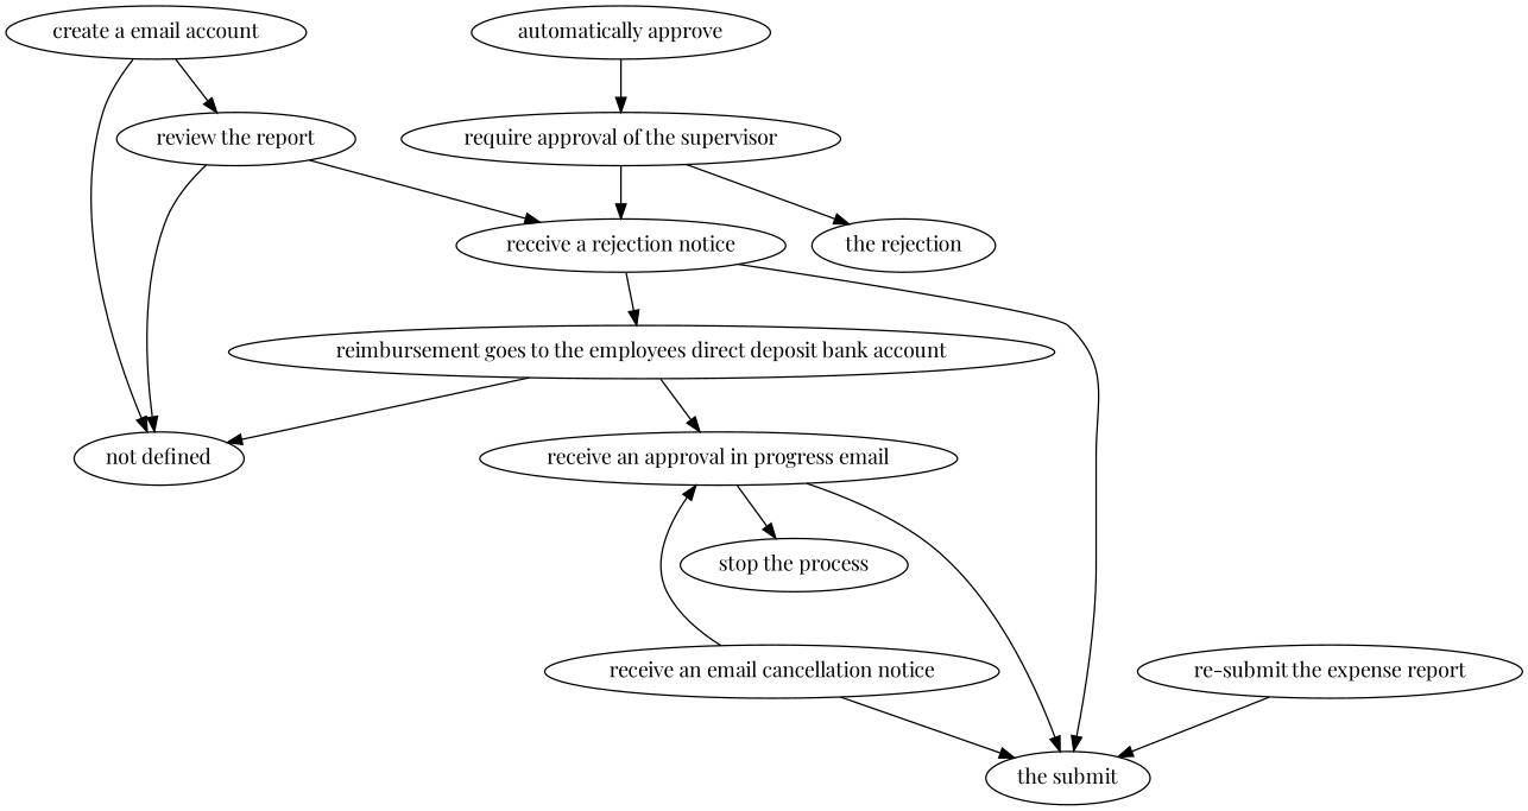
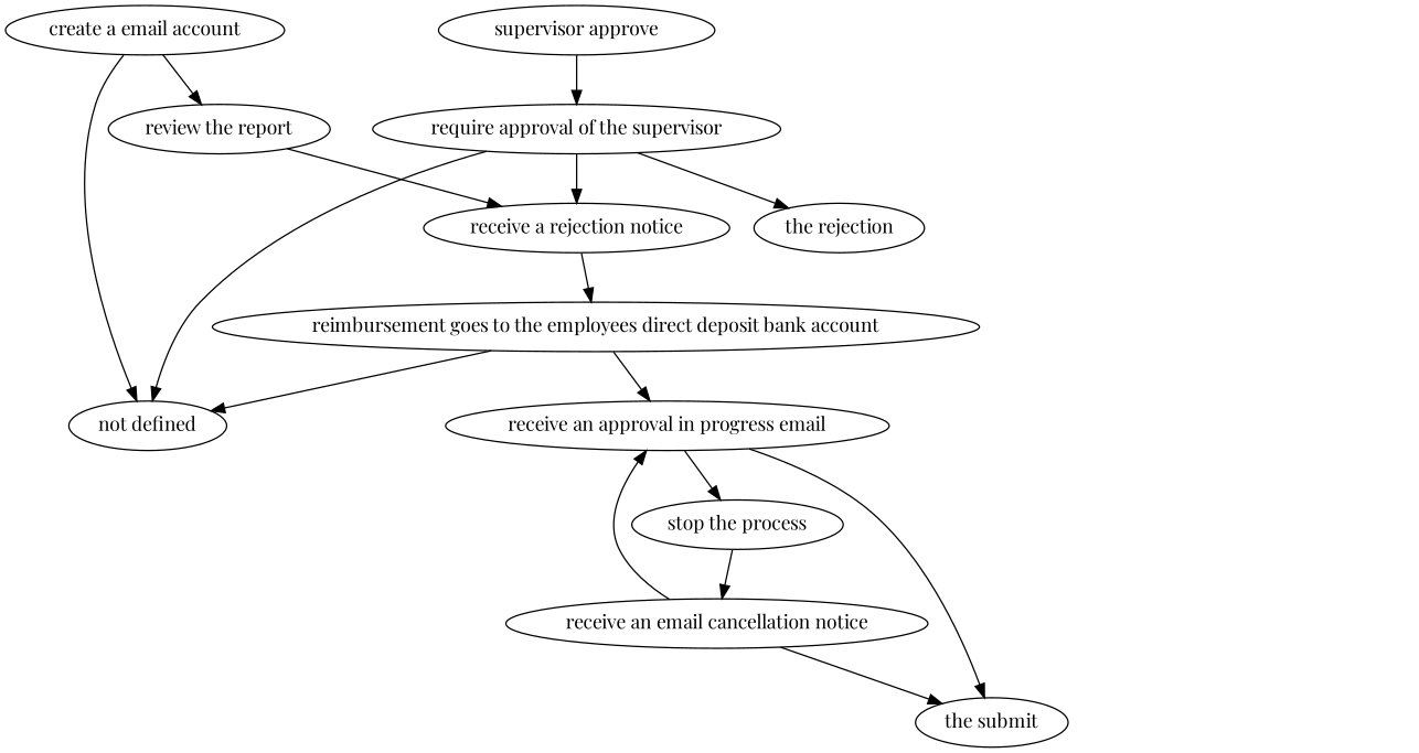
  strict digraph {
    fontname="Playfair Display"
    node [fontname="Playfair Display"]
    edge [attrs="{'type': 'flow', 'label': 'flow'}" fontname="Playfair Display"]
    n1 [attrs="{'type': 'Activity', 'label': 'create a new account'}" label="create a email account"]
    "review the report" [attrs="{'type': 'Activity', 'label': 'review the report'}"]
    "not defined" [attrs="{'type': 'Actor', 'label': 'not defined'}"]
    "receive a rejection notice" [attrs="{'type': 'Activity', 'label': 'receive a rejection notice'}"]
-   "automatically approve" [attrs="{'type': 'Activity', 'label': 'automatically approve'}"]
+   "automatically approve" [attrs="{'type': 'Activity', 'label': 'automatically approve'}" label="supervisor approve"]
    "require approval of the supervisor" [attrs="{'type': 'Activity', 'label': 'require approval of the supervisor'}"]
    n7 [attrs="{'type': 'Actor', 'label': 'the supervisor'}" label="the rejection"]
    "reimbursement goes to the employees direct deposit bank account" [attrs="{'type': 'Activity', 'label': 'reimbursement goes to the employees direct deposit bank account'}"]
    n9 [attrs="{'type': 'Actor', 'label': 'the employee'}" label="the submit"]
    "receive an approval in progress email" [attrs="{'type': 'Activity', 'label': 'receive an approval in progress email'}"]
    "stop the process" [attrs="{'type': 'Activity', 'label': 'stop the process'}"]
    "receive an email cancellation notice" [attrs="{'type': 'Activity', 'label': 'receive an email cancellation notice'}"]
-   "re-submit the expense report" [attrs="{'type': 'Activity', 'label': 're-submit the expense report'}"]
    n1 -> "review the report"
    n1 -> "not defined" [attrs="{'type': 'actor performer', 'label': 'actor performer'}"]
-   "review the report" -> "not defined" [attrs="{'type': 'actor performer', 'label': 'actor performer'}"]
+   "require approval of the supervisor" -> "not defined" [attrs="{'type': 'actor performer', 'label': 'actor performer'}"]
    "review the report" -> "receive a rejection notice"
    "receive a rejection notice" -> "reimbursement goes to the employees direct deposit bank account"
-   "receive a rejection notice" -> n9 [attrs="{'type': 'actor performer', 'label': 'actor performer'}"]
    "automatically approve" -> "require approval of the supervisor"
    "require approval of the supervisor" -> "receive a rejection notice"
    "require approval of the supervisor" -> n7 [attrs="{'type': 'actor performer', 'label': 'actor performer'}"]
    "reimbursement goes to the employees direct deposit bank account" -> "not defined" [attrs="{'type': 'actor performer', 'label': 'actor performer'}"]
    "reimbursement goes to the employees direct deposit bank account" -> "receive an approval in progress email"
    "receive an approval in progress email" -> n9 [attrs="{'type': 'actor performer', 'label': 'actor performer'}"]
    "receive an approval in progress email" -> "stop the process"
+   "stop the process" -> "receive an email cancellation notice"
    "receive an email cancellation notice" -> n9 [attrs="{'type': 'actor performer', 'label': 'actor performer'}"]
    "receive an email cancellation notice" -> "receive an approval in progress email"
-   "re-submit the expense report" -> n9 [attrs="{'type': 'actor performer', 'label': 'actor performer'}"]
  }
